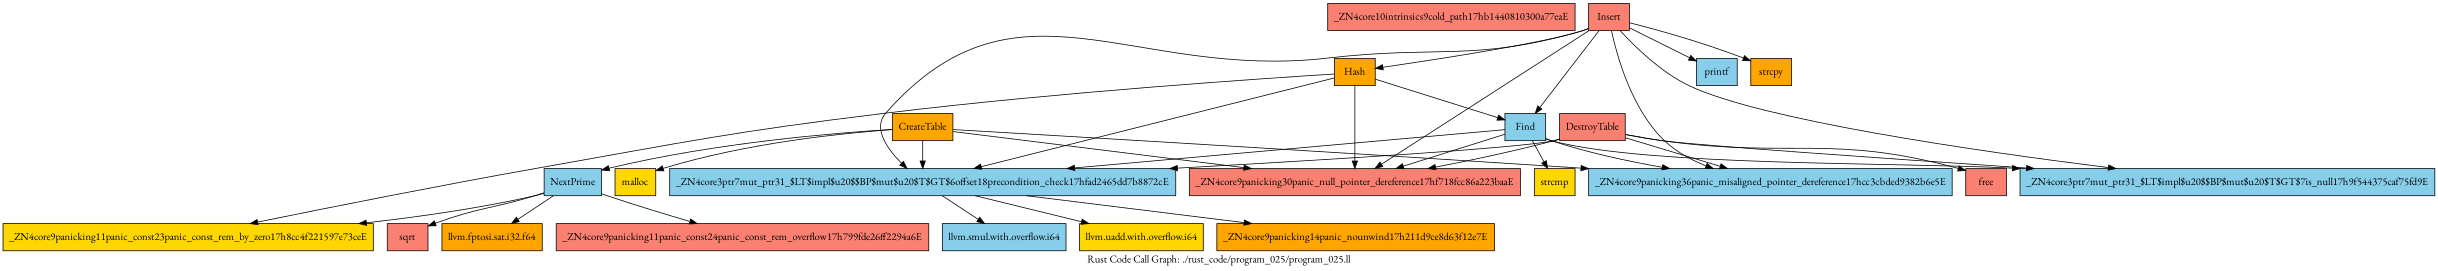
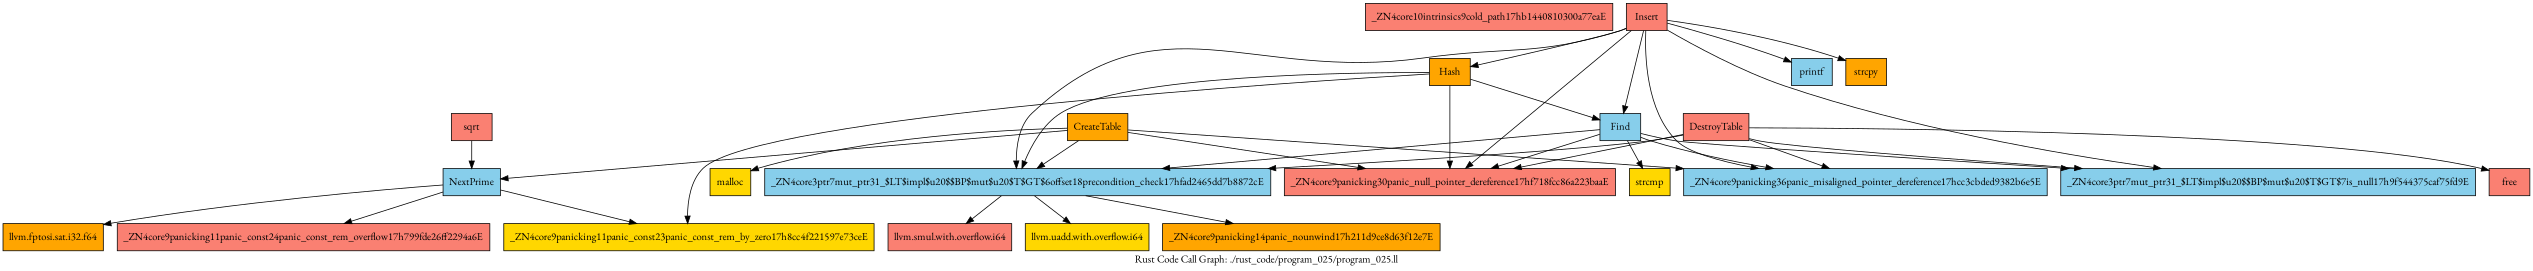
  digraph {
    fontname="EB Garamond"
    label="Rust Code Call Graph: ./rust_code/program_025/program_025.ll"
    node [fillcolor=salmon fontname="EB Garamond" shape=record style=filled]
    edge [fontname="EB Garamond"]
    n1 [label="{_ZN4core10intrinsics9cold_path17hb1440810300a77eaE}"]
    n2 [fillcolor=skyblue label="{_ZN4core3ptr7mut_ptr31_$LT$impl$u20$$BP$mut$u20$T$GT$6offset18precondition_check17hfad2465dd7b8872cE}"]
-   n3 [fillcolor=skyblue label="{llvm.smul.with.overflow.i64}"]
+   n3 [label="{llvm.smul.with.overflow.i64}"]
    n4 [fillcolor=gold label="{llvm.uadd.with.overflow.i64}"]
    n5 [fillcolor=orange label="{_ZN4core9panicking14panic_nounwind17h211d9ce8d63f12e7E}"]
    n6 [fillcolor=skyblue label="{_ZN4core3ptr7mut_ptr31_$LT$impl$u20$$BP$mut$u20$T$GT$7is_null17h9f544375caf75fd9E}"]
    n7 [fillcolor=skyblue label="{NextPrime}"]
    n8 [label="{_ZN4core9panicking11panic_const24panic_const_rem_overflow17h799fde26ff2294a6E}"]
    n9 [label="{sqrt}"]
    n10 [fillcolor=orange label="{llvm.fptosi.sat.i32.f64}"]
    n11 [fillcolor=gold label="{_ZN4core9panicking11panic_const23panic_const_rem_by_zero17h8cc4f221597e73ceE}"]
    n12 [fillcolor=orange label="{CreateTable}"]
    n13 [fillcolor=gold label="{malloc}"]
    n14 [fillcolor=skyblue label="{_ZN4core9panicking36panic_misaligned_pointer_dereference17hcc3cbded9382b6e5E}"]
    n15 [label="{_ZN4core9panicking30panic_null_pointer_dereference17hf718fcc86a223baaE}"]
    n16 [fillcolor=orange label="{Hash}"]
    n17 [fillcolor=skyblue label="{Find}"]
    n18 [fillcolor=gold label="{strcmp}"]
    n19 [label="{Insert}"]
    n20 [fillcolor=skyblue label="{printf}"]
    n21 [fillcolor=orange label="{strcpy}"]
    n22 [label="{DestroyTable}"]
    n23 [label="{free}"]
    n2 -> n3
    n2 -> n4
    n2 -> n5
    n7 -> n8
-   n7 -> n9
+   n9 -> n7
    n7 -> n10
    n7 -> n11
    n12 -> n2
    n12 -> n7
    n12 -> n13
    n12 -> n14
    n12 -> n15
    n16 -> n2
    n16 -> n11
    n16 -> n15
    n16 -> n17
    n17 -> n2
    n17 -> n6
    n17 -> n14
    n17 -> n15
    n17 -> n18
    n19 -> n2
    n19 -> n6
    n19 -> n14
    n19 -> n15
    n19 -> n16
    n19 -> n17
    n19 -> n20
    n19 -> n21
    n22 -> n2
    n22 -> n6
    n22 -> n14
    n22 -> n15
    n22 -> n23
  }
